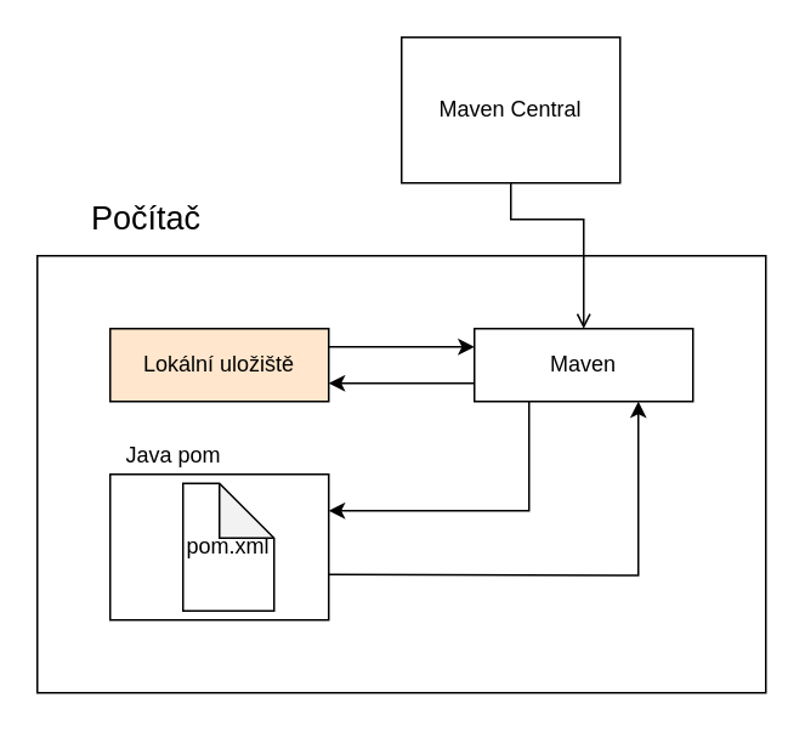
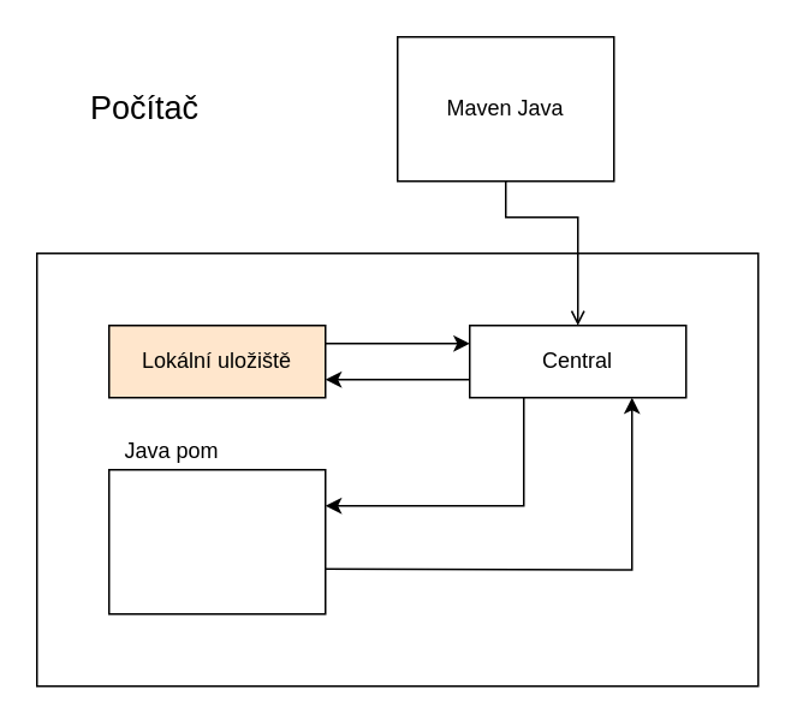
  <mxCell id="0" />
  <mxCell id="1" parent="0" />
  <mxCell id="2" value="" style="rounded=0;whiteSpace=wrap;html=1;" vertex="1" parent="1"><mxGeometry x="20" y="140" width="400" height="240" as="geometry" /></mxCell>
  <mxCell id="3" style="edgeStyle=orthogonalEdgeStyle;rounded=0;orthogonalLoop=1;jettySize=auto;html=1;exitX=0.25;exitY=1;exitDx=0;exitDy=0;entryX=1;entryY=0.25;entryDx=0;entryDy=0;" edge="1" parent="1" source="4" target="12"><mxGeometry relative="1" as="geometry" /></mxCell>
- <mxCell id="4" value="Maven" style="rounded=0;whiteSpace=wrap;html=1;" vertex="1" parent="1"><mxGeometry x="260" y="180" width="120" height="40" as="geometry" /></mxCell>
+ <mxCell id="4" value="Central" style="rounded=0;whiteSpace=wrap;html=1;" vertex="1" parent="1"><mxGeometry x="260" y="180" width="120" height="40" as="geometry" /></mxCell>
  <mxCell id="5" style="edgeStyle=orthogonalEdgeStyle;rounded=0;orthogonalLoop=1;jettySize=auto;html=1;exitX=0.5;exitY=1;exitDx=0;exitDy=0;" edge="1" parent="1" source="4" target="4"><mxGeometry relative="1" as="geometry" /></mxCell>
  <mxCell id="6" value="Lokální uložiště" style="rounded=0;whiteSpace=wrap;html=1;fillColor=#ffe6cc;" vertex="1" parent="1"><mxGeometry x="60" y="180" width="120" height="40" as="geometry" /></mxCell>
  <mxCell id="7" value="" style="endArrow=classic;html=1;" edge="1" parent="1"><mxGeometry width="50" height="50" relative="1" as="geometry"><mxPoint x="180" y="190" as="sourcePoint" /><mxPoint x="260" y="190" as="targetPoint" /></mxGeometry></mxCell>
  <mxCell id="8" value="" style="endArrow=classic;html=1;" edge="1" parent="1"><mxGeometry width="50" height="50" relative="1" as="geometry"><mxPoint x="260" y="210" as="sourcePoint" /><mxPoint x="180" y="210" as="targetPoint" /></mxGeometry></mxCell>
  <mxCell id="9" style="edgeStyle=orthogonalEdgeStyle;rounded=0;orthogonalLoop=1;jettySize=auto;html=1;exitX=0.5;exitY=1;exitDx=0;exitDy=0;entryX=0.5;entryY=0;entryDx=0;entryDy=0;endArrow=open;" edge="1" parent="1" source="10" target="4"><mxGeometry relative="1" as="geometry"><Array as="points"><mxPoint x="280" y="120" /><mxPoint x="320" y="120" /></Array></mxGeometry></mxCell>
- <mxCell id="10" value="Maven Central" style="rounded=0;whiteSpace=wrap;html=1;" vertex="1" parent="1"><mxGeometry x="220" y="20" width="120" height="80" as="geometry" /></mxCell>
- <mxCell id="11" value="&lt;font style=&quot;font-size: 18px&quot;&gt;Počítač&lt;/font&gt;" style="text;html=1;strokeColor=none;fillColor=none;align=center;verticalAlign=middle;whiteSpace=wrap;rounded=0;" vertex="1" parent="1"><mxGeometry x="20" y="100" width="120" height="40" as="geometry" /></mxCell>
+ <mxCell id="10" value="Maven Java" style="rounded=0;whiteSpace=wrap;html=1;" vertex="1" parent="1"><mxGeometry x="220" y="20" width="120" height="80" as="geometry" /></mxCell>
+ <mxCell id="11" value="&lt;font style=&quot;font-size: 18px&quot;&gt;Počítač&lt;/font&gt;" style="text;html=1;strokeColor=none;fillColor=none;align=center;verticalAlign=middle;whiteSpace=wrap;rounded=0;" vertex="1" parent="1"><mxGeometry x="20" y="40" width="120" height="40" as="geometry" /></mxCell>
  <mxCell id="12" value="" style="rounded=0;whiteSpace=wrap;html=1;" vertex="1" parent="1"><mxGeometry x="60" y="260" width="120" height="80" as="geometry" /></mxCell>
  <mxCell id="13" style="edgeStyle=orthogonalEdgeStyle;rounded=0;orthogonalLoop=1;jettySize=auto;html=1;entryX=0.75;entryY=1;entryDx=0;entryDy=0;" edge="1" parent="1" target="4"><mxGeometry relative="1" as="geometry"><mxPoint x="180" y="315" as="sourcePoint" /></mxGeometry></mxCell>
- <mxCell id="14" value="pom.xml" style="shape=note;whiteSpace=wrap;html=1;backgroundOutline=1;darkOpacity=0.05;" vertex="1" parent="1"><mxGeometry x="100" y="265" width="50" height="70" as="geometry" /></mxCell>
  <mxCell id="15" value="Java pom" style="text;html=1;strokeColor=none;fillColor=none;align=center;verticalAlign=middle;whiteSpace=wrap;rounded=0;" vertex="1" parent="1"><mxGeometry x="60" y="240" width="70" height="20" as="geometry" /></mxCell>
